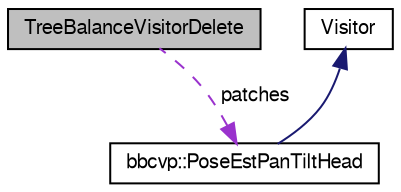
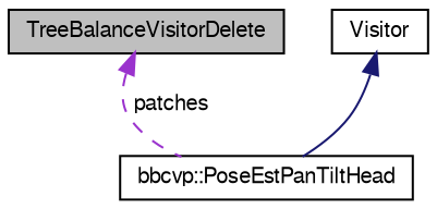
  digraph {
    node [color=black fillcolor=white fontname=FreeSans fontsize=10 shape=record style=filled]
    edge [dir=back fontname=FreeSans fontsize=10 labelfontname=FreeSans labelfontsize=10]
    n1 [fillcolor=grey75 fontcolor=black height=0.2 label=TreeBalanceVisitorDelete width=0.4]
    n2 [height=0.2 label=Visitor width=0.4]
    n3 [height=0.2 label="bbcvp::PoseEstPanTiltHead" width=0.4]
    n2 -> n3 [color=midnightblue style=solid]
-   n3 -> n1 [color=darkorchid3 label=" patches" style=dashed]
+   n1 -> n3 [color=darkorchid3 label=" patches" style=dashed]
  }
